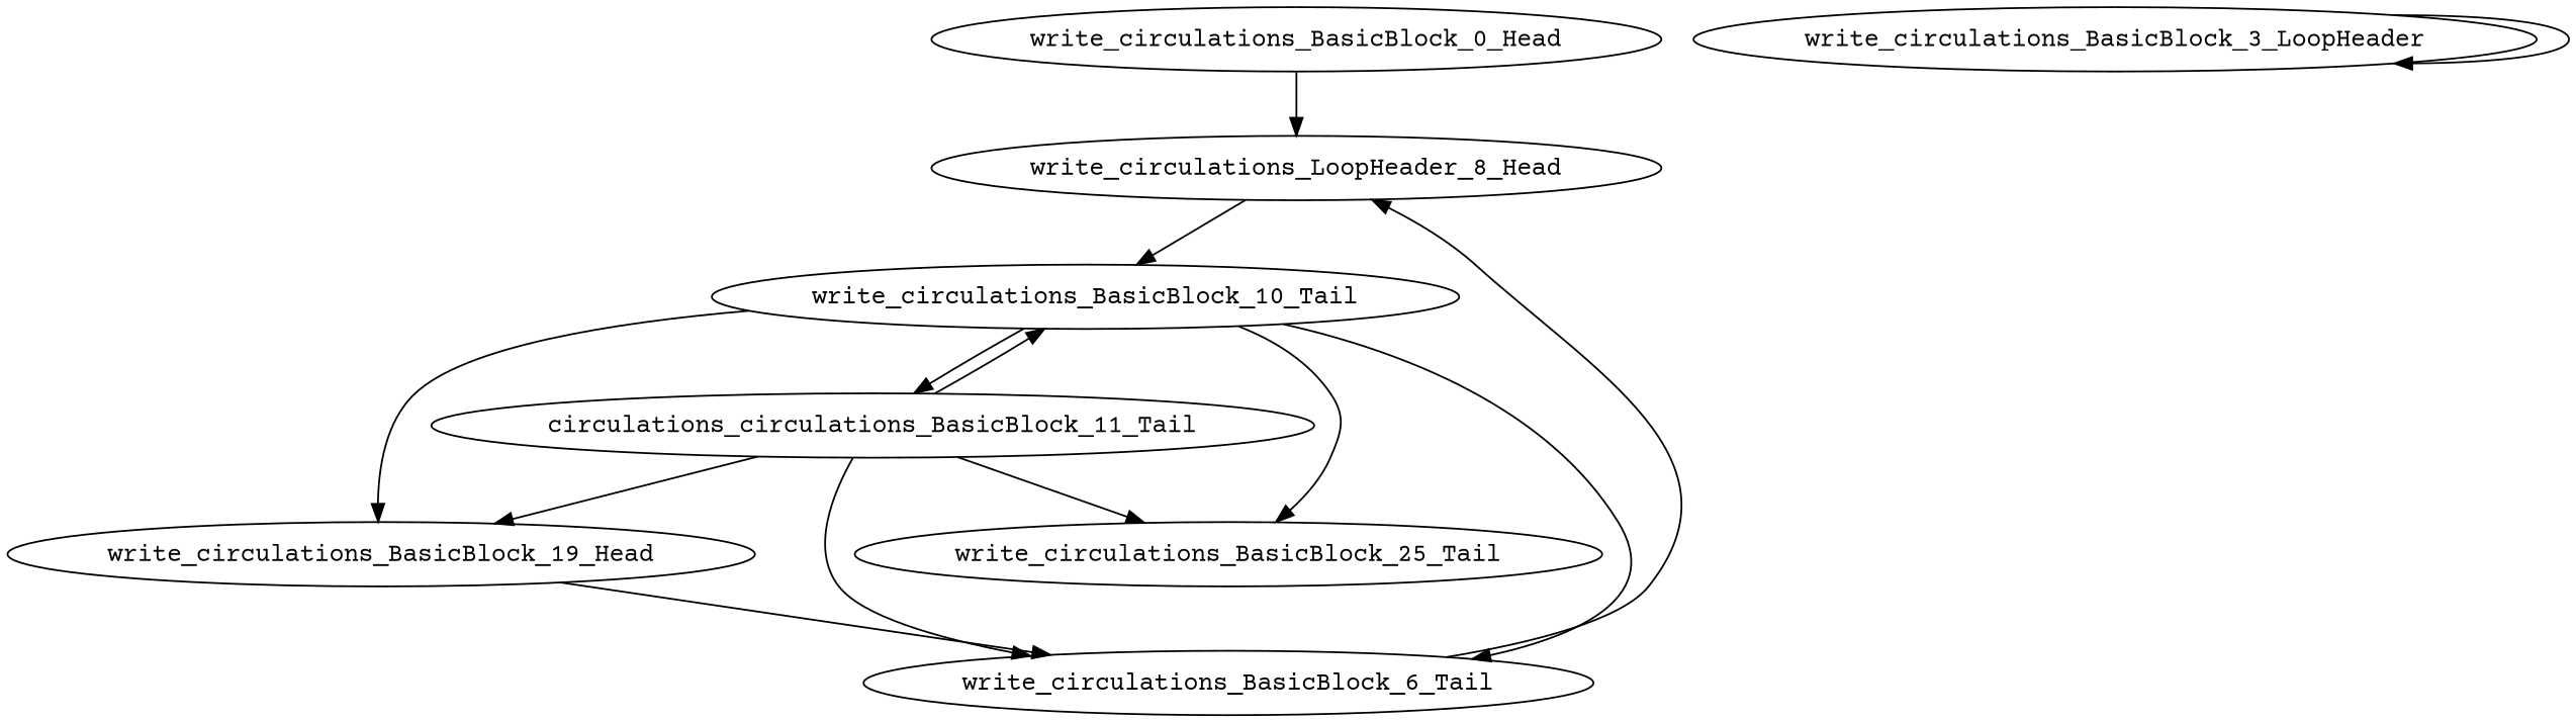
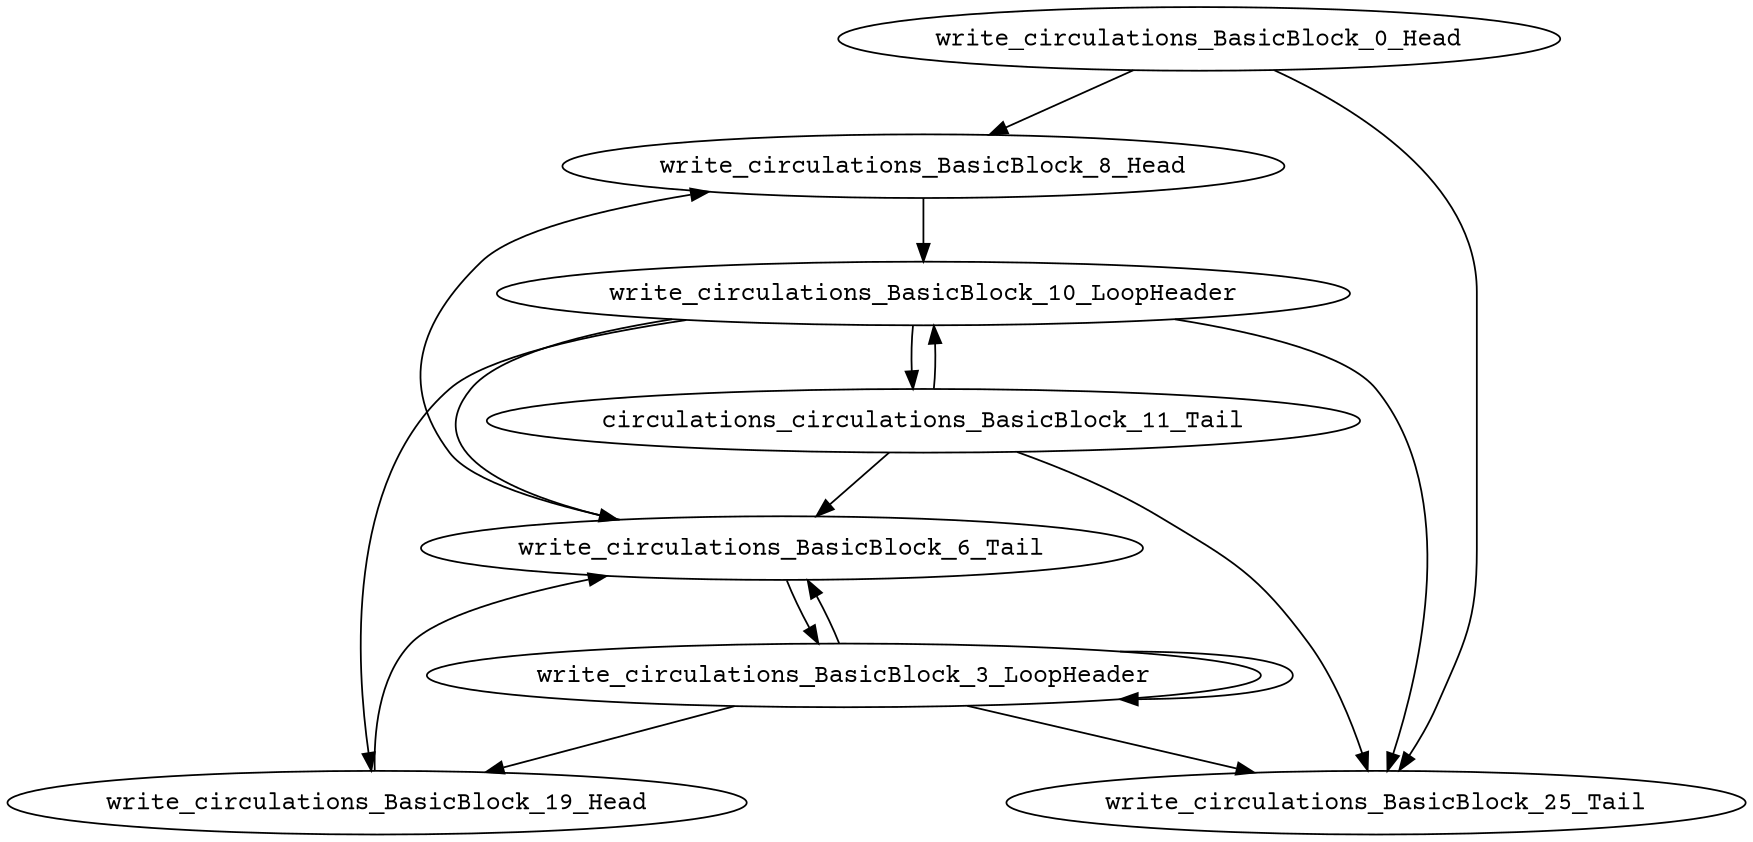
  digraph {
    fontname="Courier Prime"
    node [fontname="Courier Prime"]
    edge [fontname="Courier Prime"]
    write_circulations_BasicBlock_0_Head
    write_circulations_BasicBlock_25_Tail
-   write_circulations_BasicBlock_8_Head [label=write_circulations_LoopHeader_8_Head]
+   write_circulations_BasicBlock_8_Head
    write_circulations_BasicBlock_3_LoopHeader
    write_circulations_BasicBlock_6_Tail
-   write_circulations_BasicBlock_10_Tail
+   write_circulations_BasicBlock_10_Tail [label=write_circulations_BasicBlock_10_LoopHeader]
    n7 [label=circulations_circulations_BasicBlock_11_Tail]
    write_circulations_BasicBlock_19_Head
+   write_circulations_BasicBlock_0_Head -> write_circulations_BasicBlock_25_Tail
    write_circulations_BasicBlock_0_Head -> write_circulations_BasicBlock_8_Head
    write_circulations_BasicBlock_8_Head -> write_circulations_BasicBlock_10_Tail
+   write_circulations_BasicBlock_3_LoopHeader -> write_circulations_BasicBlock_25_Tail
    write_circulations_BasicBlock_3_LoopHeader -> write_circulations_BasicBlock_3_LoopHeader
+   write_circulations_BasicBlock_3_LoopHeader -> write_circulations_BasicBlock_6_Tail
    write_circulations_BasicBlock_6_Tail -> write_circulations_BasicBlock_8_Head
+   write_circulations_BasicBlock_6_Tail -> write_circulations_BasicBlock_3_LoopHeader
    write_circulations_BasicBlock_10_Tail -> write_circulations_BasicBlock_25_Tail
    write_circulations_BasicBlock_10_Tail -> write_circulations_BasicBlock_6_Tail
    write_circulations_BasicBlock_10_Tail -> n7
    write_circulations_BasicBlock_10_Tail -> write_circulations_BasicBlock_19_Head
    n7 -> write_circulations_BasicBlock_25_Tail
    n7 -> write_circulations_BasicBlock_6_Tail
    n7 -> write_circulations_BasicBlock_10_Tail
-   n7 -> write_circulations_BasicBlock_19_Head
+   write_circulations_BasicBlock_3_LoopHeader -> write_circulations_BasicBlock_19_Head
    write_circulations_BasicBlock_19_Head -> write_circulations_BasicBlock_6_Tail
  }
